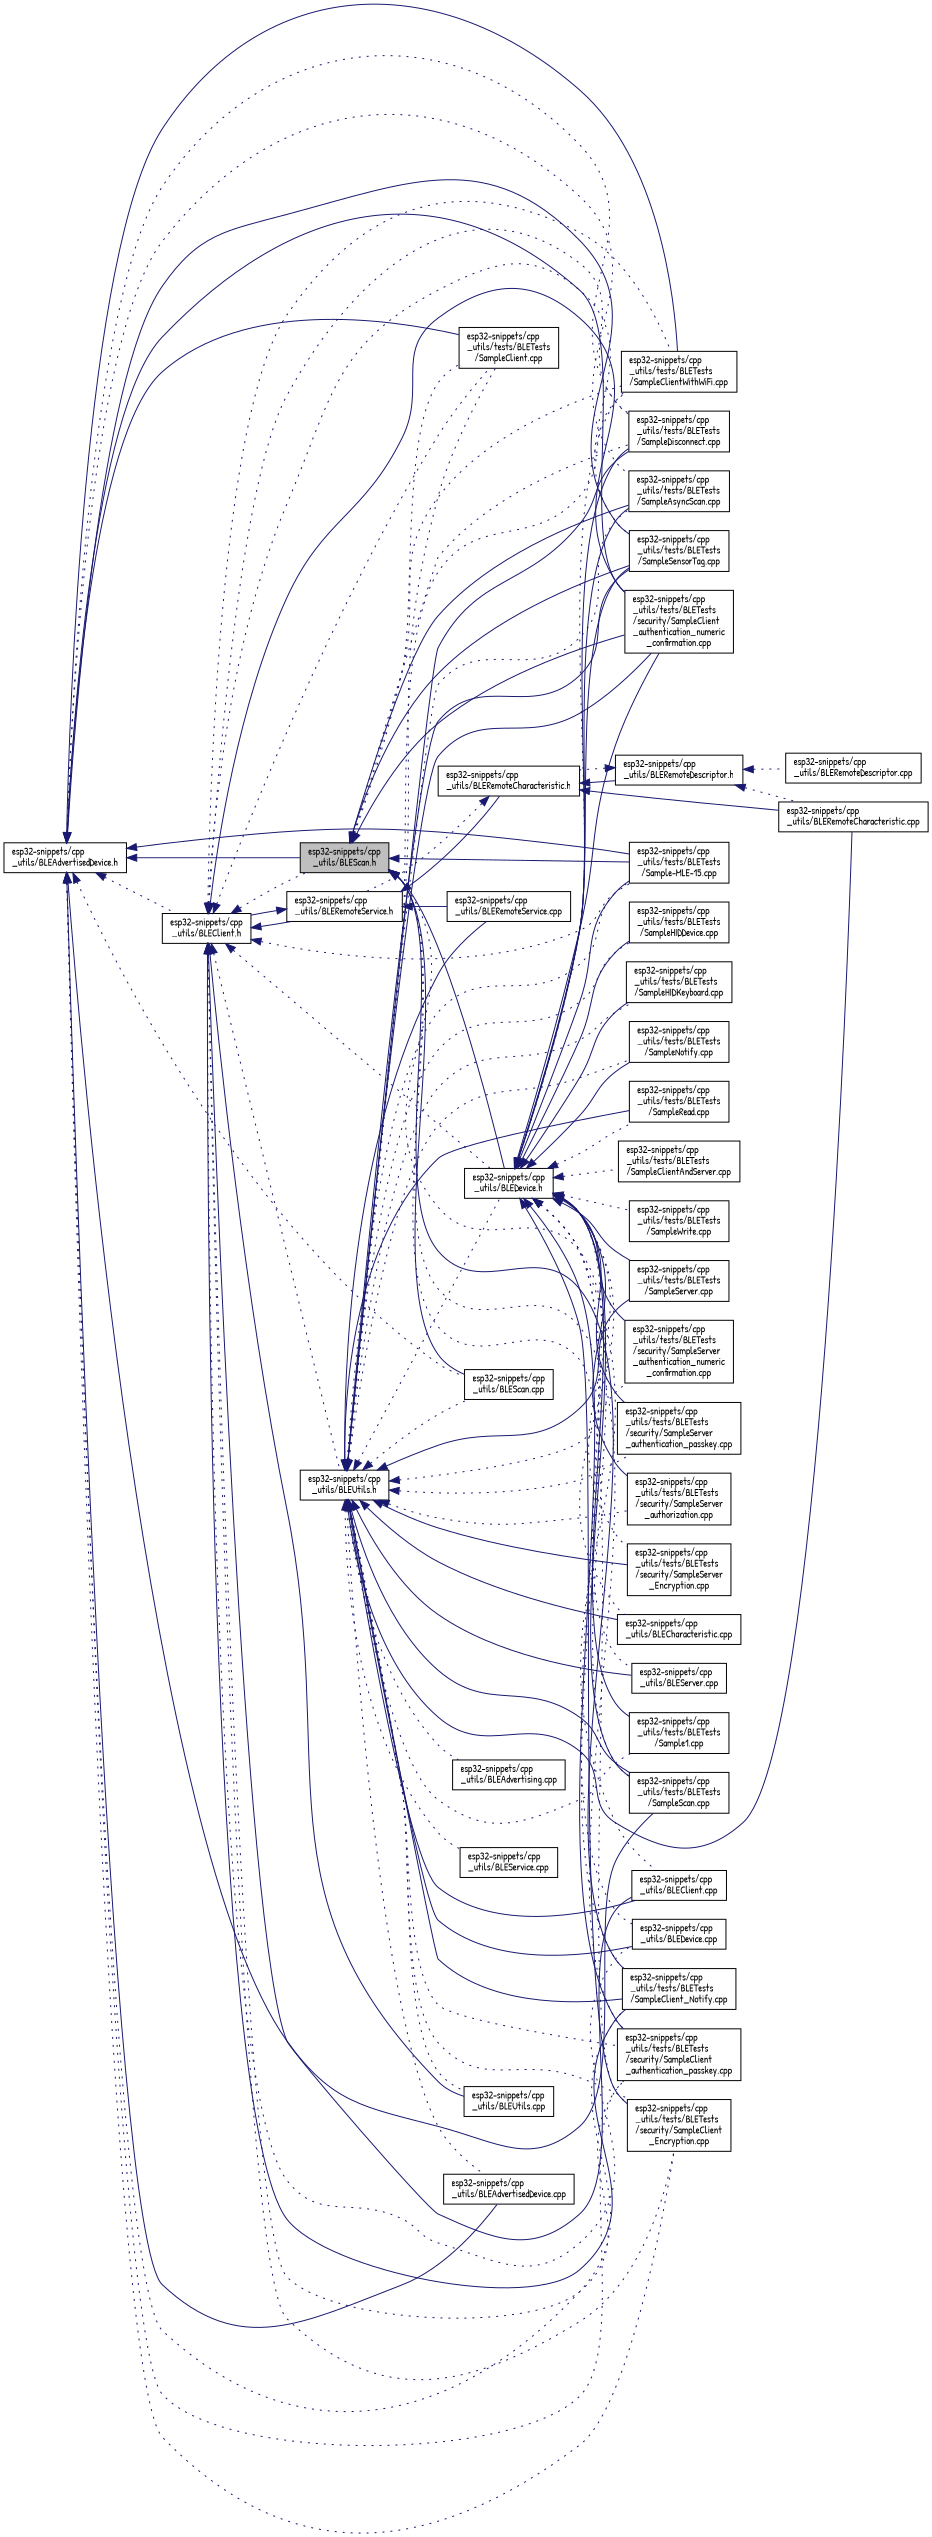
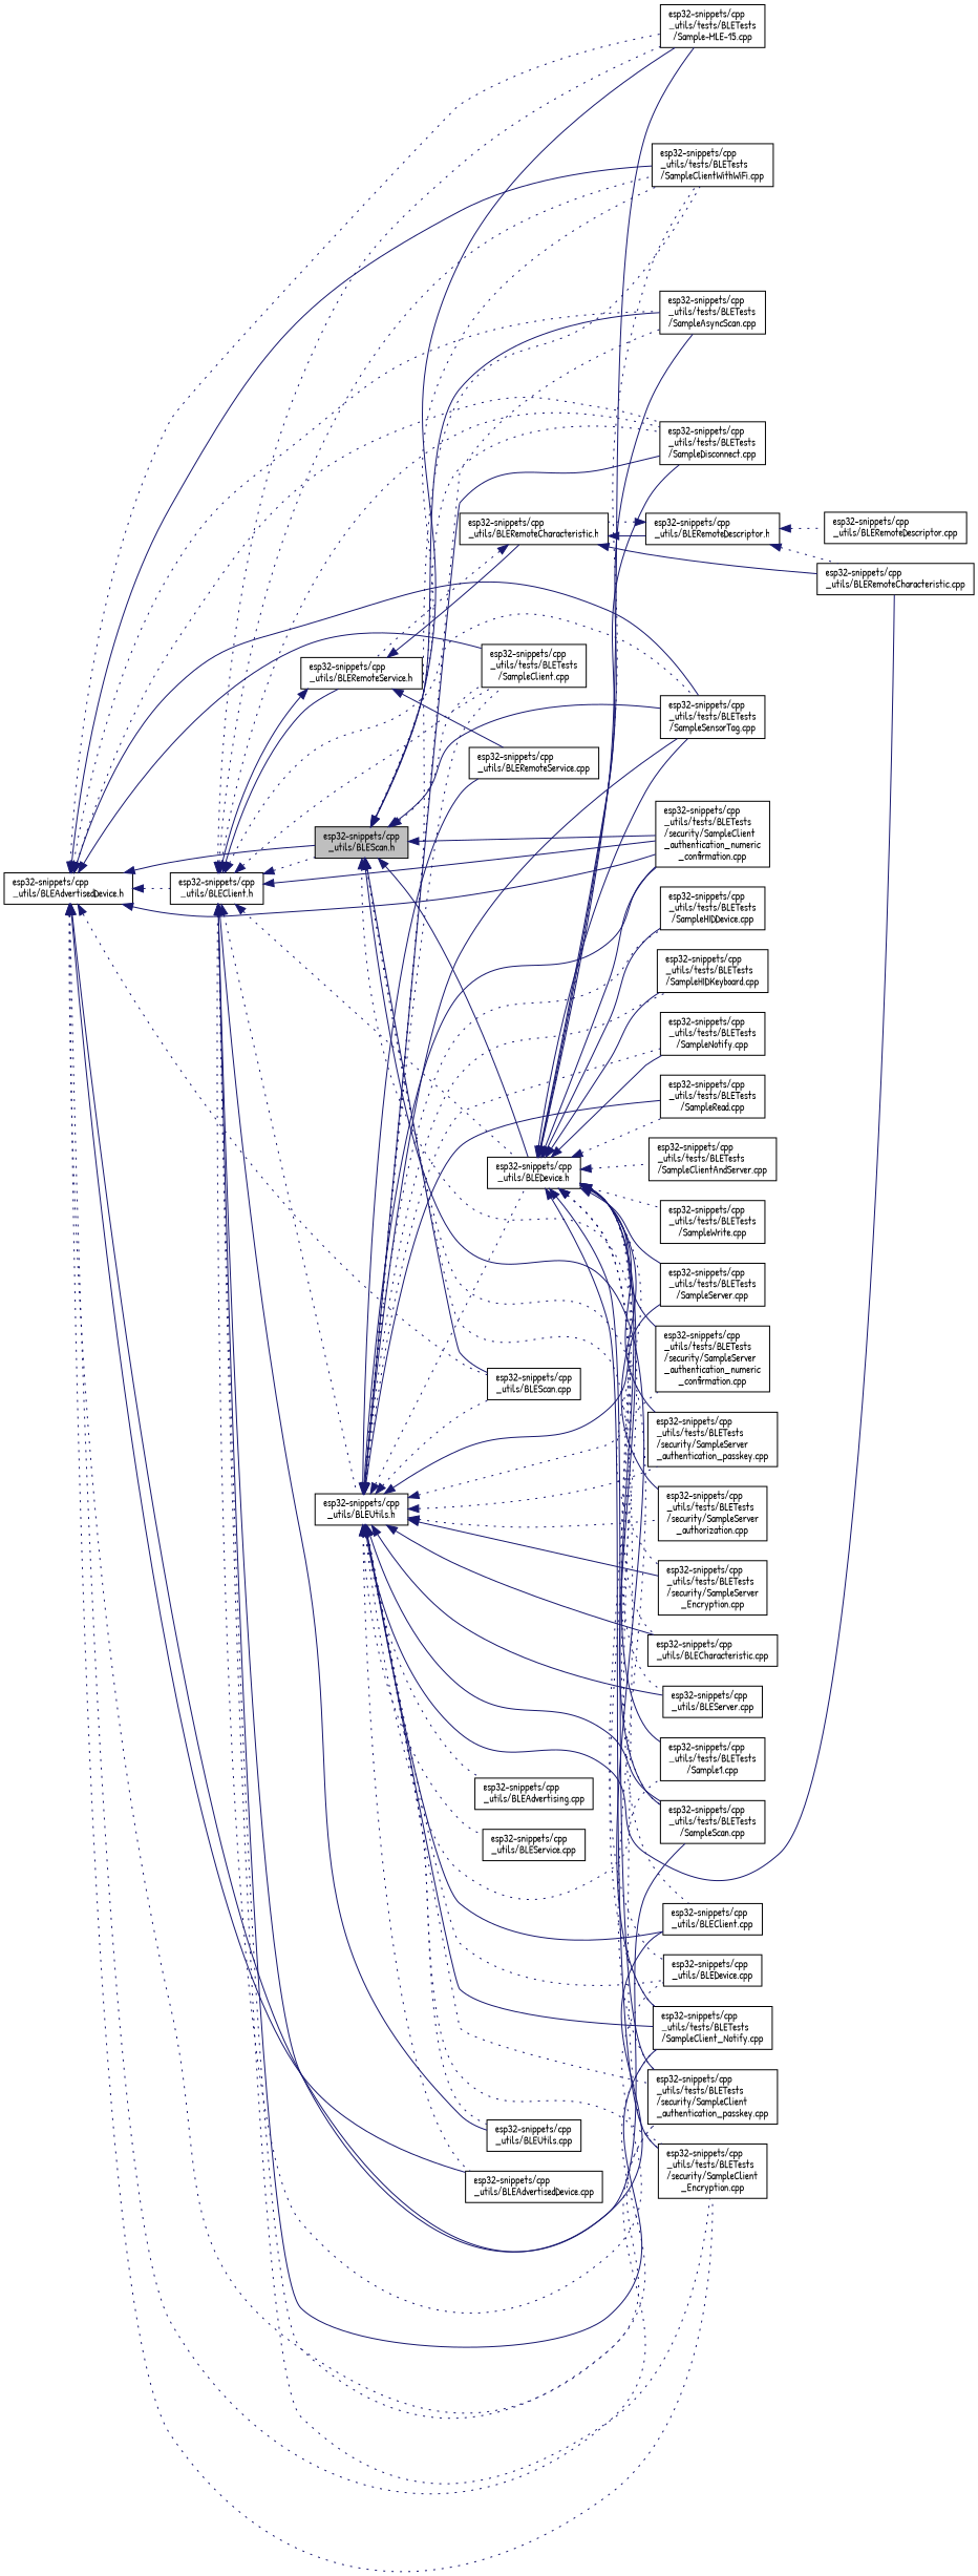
  digraph {
    fontname="Patrick Hand"
    rankdir=LR
    node [color=black fillcolor=white fontname="Patrick Hand" fontsize=10 shape=record style=filled]
    edge [color=midnightblue dir=back fontname="Patrick Hand" fontsize=10 labelfontname=Helvetica labelfontsize=10 style=dotted]
    n1 [fillcolor=grey75 fontcolor=black height=0.2 label="esp32-snippets/cpp\l_utils/BLEScan.h" width=0.4]
    n2 [height=0.2 label="esp32-snippets/cpp\l_utils/BLEDevice.h" width=0.4]
    n3 [height=0.2 label="esp32-snippets/cpp\l_utils/tests/BLETests\l/Sample-MLE-15.cpp" width=0.4]
    n4 [height=0.2 label="esp32-snippets/cpp\l_utils/tests/BLETests\l/SampleAsyncScan.cpp" width=0.4]
    n5 [height=0.2 label="esp32-snippets/cpp\l_utils/tests/BLETests\l/SampleClient.cpp" width=0.4]
    n6 [height=0.2 label="esp32-snippets/cpp\l_utils/tests/BLETests\l/SampleClient_Notify.cpp" width=0.4]
    n7 [height=0.2 label="esp32-snippets/cpp\l_utils/tests/BLETests\l/SampleClientWithWiFi.cpp" width=0.4]
    n8 [height=0.2 label="esp32-snippets/cpp\l_utils/tests/BLETests\l/SampleDisconnect.cpp" width=0.4]
    n9 [height=0.2 label="esp32-snippets/cpp\l_utils/tests/BLETests\l/SampleScan.cpp" width=0.4]
    n10 [height=0.2 label="esp32-snippets/cpp\l_utils/tests/BLETests\l/SampleSensorTag.cpp" width=0.4]
    n11 [height=0.2 label="esp32-snippets/cpp\l_utils/tests/BLETests\l/security/SampleClient\l_authentication_numeric\l_confirmation.cpp" width=0.4]
    n12 [height=0.2 label="esp32-snippets/cpp\l_utils/tests/BLETests\l/security/SampleClient\l_authentication_passkey.cpp" width=0.4]
    n13 [height=0.2 label="esp32-snippets/cpp\l_utils/tests/BLETests\l/security/SampleClient\l_Encryption.cpp" width=0.4]
    n14 [height=0.2 label="esp32-snippets/cpp\l_utils/BLEScan.cpp" width=0.4]
    n15 [height=0.2 label="esp32-snippets/cpp\l_utils/BLEAdvertisedDevice.h" width=0.4]
    n16 [height=0.2 label="esp32-snippets/cpp\l_utils/BLEAdvertisedDevice.cpp" width=0.4]
    n17 [height=0.2 label="esp32-snippets/cpp\l_utils/BLEClient.h" width=0.4]
    n18 [height=0.2 label="esp32-snippets/cpp\l_utils/BLEClient.cpp" width=0.4]
    n19 [height=0.2 label="esp32-snippets/cpp\l_utils/BLEDevice.cpp" width=0.4]
    n20 [height=0.2 label="esp32-snippets/cpp\l_utils/BLECharacteristic.cpp" width=0.4]
    n21 [height=0.2 label="esp32-snippets/cpp\l_utils/BLEServer.cpp" width=0.4]
    n22 [height=0.2 label="esp32-snippets/cpp\l_utils/tests/BLETests\l/Sample1.cpp" width=0.4]
    n23 [height=0.2 label="esp32-snippets/cpp\l_utils/tests/BLETests\l/SampleHIDDevice.cpp" width=0.4]
    n24 [height=0.2 label="esp32-snippets/cpp\l_utils/tests/BLETests\l/SampleHIDKeyboard.cpp" width=0.4]
    n25 [height=0.2 label="esp32-snippets/cpp\l_utils/tests/BLETests\l/SampleNotify.cpp" width=0.4]
    n26 [height=0.2 label="esp32-snippets/cpp\l_utils/tests/BLETests\l/SampleRead.cpp" width=0.4]
    n27 [height=0.2 label="esp32-snippets/cpp\l_utils/tests/BLETests\l/SampleServer.cpp" width=0.4]
    n28 [height=0.2 label="esp32-snippets/cpp\l_utils/tests/BLETests\l/SampleWrite.cpp" width=0.4]
    n29 [height=0.2 label="esp32-snippets/cpp\l_utils/tests/BLETests\l/security/SampleServer\l_authentication_numeric\l_confirmation.cpp" width=0.4]
    n30 [height=0.2 label="esp32-snippets/cpp\l_utils/tests/BLETests\l/security/SampleServer\l_authentication_passkey.cpp" width=0.4]
    n31 [height=0.2 label="esp32-snippets/cpp\l_utils/tests/BLETests\l/security/SampleServer\l_authorization.cpp" width=0.4]
    n32 [height=0.2 label="esp32-snippets/cpp\l_utils/tests/BLETests\l/security/SampleServer\l_Encryption.cpp" width=0.4]
    n33 [height=0.2 label="esp32-snippets/cpp\l_utils/tests/BLETests\l/SampleClientAndServer.cpp" width=0.4]
    n34 [height=0.2 label="esp32-snippets/cpp\l_utils/BLERemoteService.h" width=0.4]
    n35 [height=0.2 label="esp32-snippets/cpp\l_utils/BLEUtils.h" width=0.4]
    n36 [height=0.2 label="esp32-snippets/cpp\l_utils/BLEUtils.cpp" width=0.4]
    n37 [height=0.2 label="esp32-snippets/cpp\l_utils/BLERemoteCharacteristic.h" width=0.4]
    n38 [height=0.2 label="esp32-snippets/cpp\l_utils/BLERemoteService.cpp" width=0.4]
    n39 [height=0.2 label="esp32-snippets/cpp\l_utils/BLERemoteCharacteristic.cpp" width=0.4]
    n40 [height=0.2 label="esp32-snippets/cpp\l_utils/BLEAdvertising.cpp" width=0.4]
    n41 [height=0.2 label="esp32-snippets/cpp\l_utils/BLEService.cpp" width=0.4]
    n42 [height=0.2 label="esp32-snippets/cpp\l_utils/BLERemoteDescriptor.h" width=0.4]
    n43 [height=0.2 label="esp32-snippets/cpp\l_utils/BLERemoteDescriptor.cpp" width=0.4]
    n1 -> n2 [style=solid]
    n1 -> n3 [style=solid]
    n1 -> n4 [style=solid]
    n1 -> n5
    n1 -> n6 [style=solid]
    n1 -> n7
    n1 -> n8
    n1 -> n9
    n1 -> n10 [style=solid]
    n1 -> n11 [style=solid]
    n1 -> n12
    n1 -> n13
    n1 -> n14 [style=solid]
    n2 -> n3 [style=solid]
    n2 -> n4 [style=solid]
    n2 -> n6
    n2 -> n7
    n2 -> n8 [style=solid]
    n2 -> n9 [style=solid]
    n2 -> n10 [style=solid]
    n2 -> n11 [style=solid]
    n2 -> n12 [style=solid]
    n2 -> n13 [style=solid]
    n2 -> n18
    n2 -> n19
    n2 -> n20
    n2 -> n21
    n2 -> n22 [style=solid]
    n2 -> n23 [style=solid]
    n2 -> n24 [style=solid]
    n2 -> n25 [style=solid]
    n2 -> n26
    n2 -> n27 [style=solid]
    n2 -> n28
    n2 -> n29 [style=solid]
    n2 -> n30 [style=solid]
    n2 -> n31 [style=solid]
    n2 -> n32
    n2 -> n33
    n15 -> n1 [style=solid]
-   n15 -> n3 [style=solid]
+   n15 -> n3
    n15 -> n4
    n15 -> n5 [style=solid]
    n15 -> n6
    n15 -> n7 [style=solid]
    n15 -> n8
    n15 -> n9 [style=solid]
    n15 -> n10 [style=solid]
    n15 -> n11 [style=solid]
    n15 -> n12
    n15 -> n13
    n15 -> n14
    n15 -> n16 [style=solid]
    n15 -> n17
    n17 -> n1
    n17 -> n2
    n17 -> n3
    n17 -> n5
    n17 -> n6 [style=solid]
    n17 -> n7
    n17 -> n8
    n17 -> n10
    n17 -> n11 [style=solid]
    n17 -> n12
    n17 -> n13
    n17 -> n18 [style=solid]
    n17 -> n19
    n17 -> n34 [style=solid]
    n17 -> n35
    n17 -> n36 [style=solid]
    n34 -> n17 [style=solid]
    n34 -> n37 [style=solid]
    n34 -> n38 [style=solid]
    n35 -> n2
-   n35 -> n3
    n35 -> n4
    n35 -> n5
    n35 -> n6 [style=solid]
    n35 -> n7
    n35 -> n8 [style=solid]
    n35 -> n9 [style=solid]
    n35 -> n10 [style=solid]
    n35 -> n11 [style=solid]
    n35 -> n12
    n35 -> n13
    n35 -> n14
    n35 -> n16
    n35 -> n18 [style=solid]
-   n35 -> n19 [style=solid]
+   n35 -> n19
    n35 -> n20 [style=solid]
    n35 -> n21 [style=solid]
    n35 -> n22
    n35 -> n23
    n35 -> n24
    n35 -> n25
    n35 -> n26 [style=solid]
    n35 -> n27 [style=solid]
    n35 -> n29
    n35 -> n30
    n35 -> n31
    n35 -> n32 [style=solid]
    n35 -> n36
    n35 -> n38 [style=solid]
    n35 -> n39 [style=solid]
    n35 -> n40
    n35 -> n41
    n37 -> n34
    n37 -> n39 [style=solid]
    n37 -> n42 [style=solid]
    n42 -> n37
    n42 -> n39
    n42 -> n43
  }
